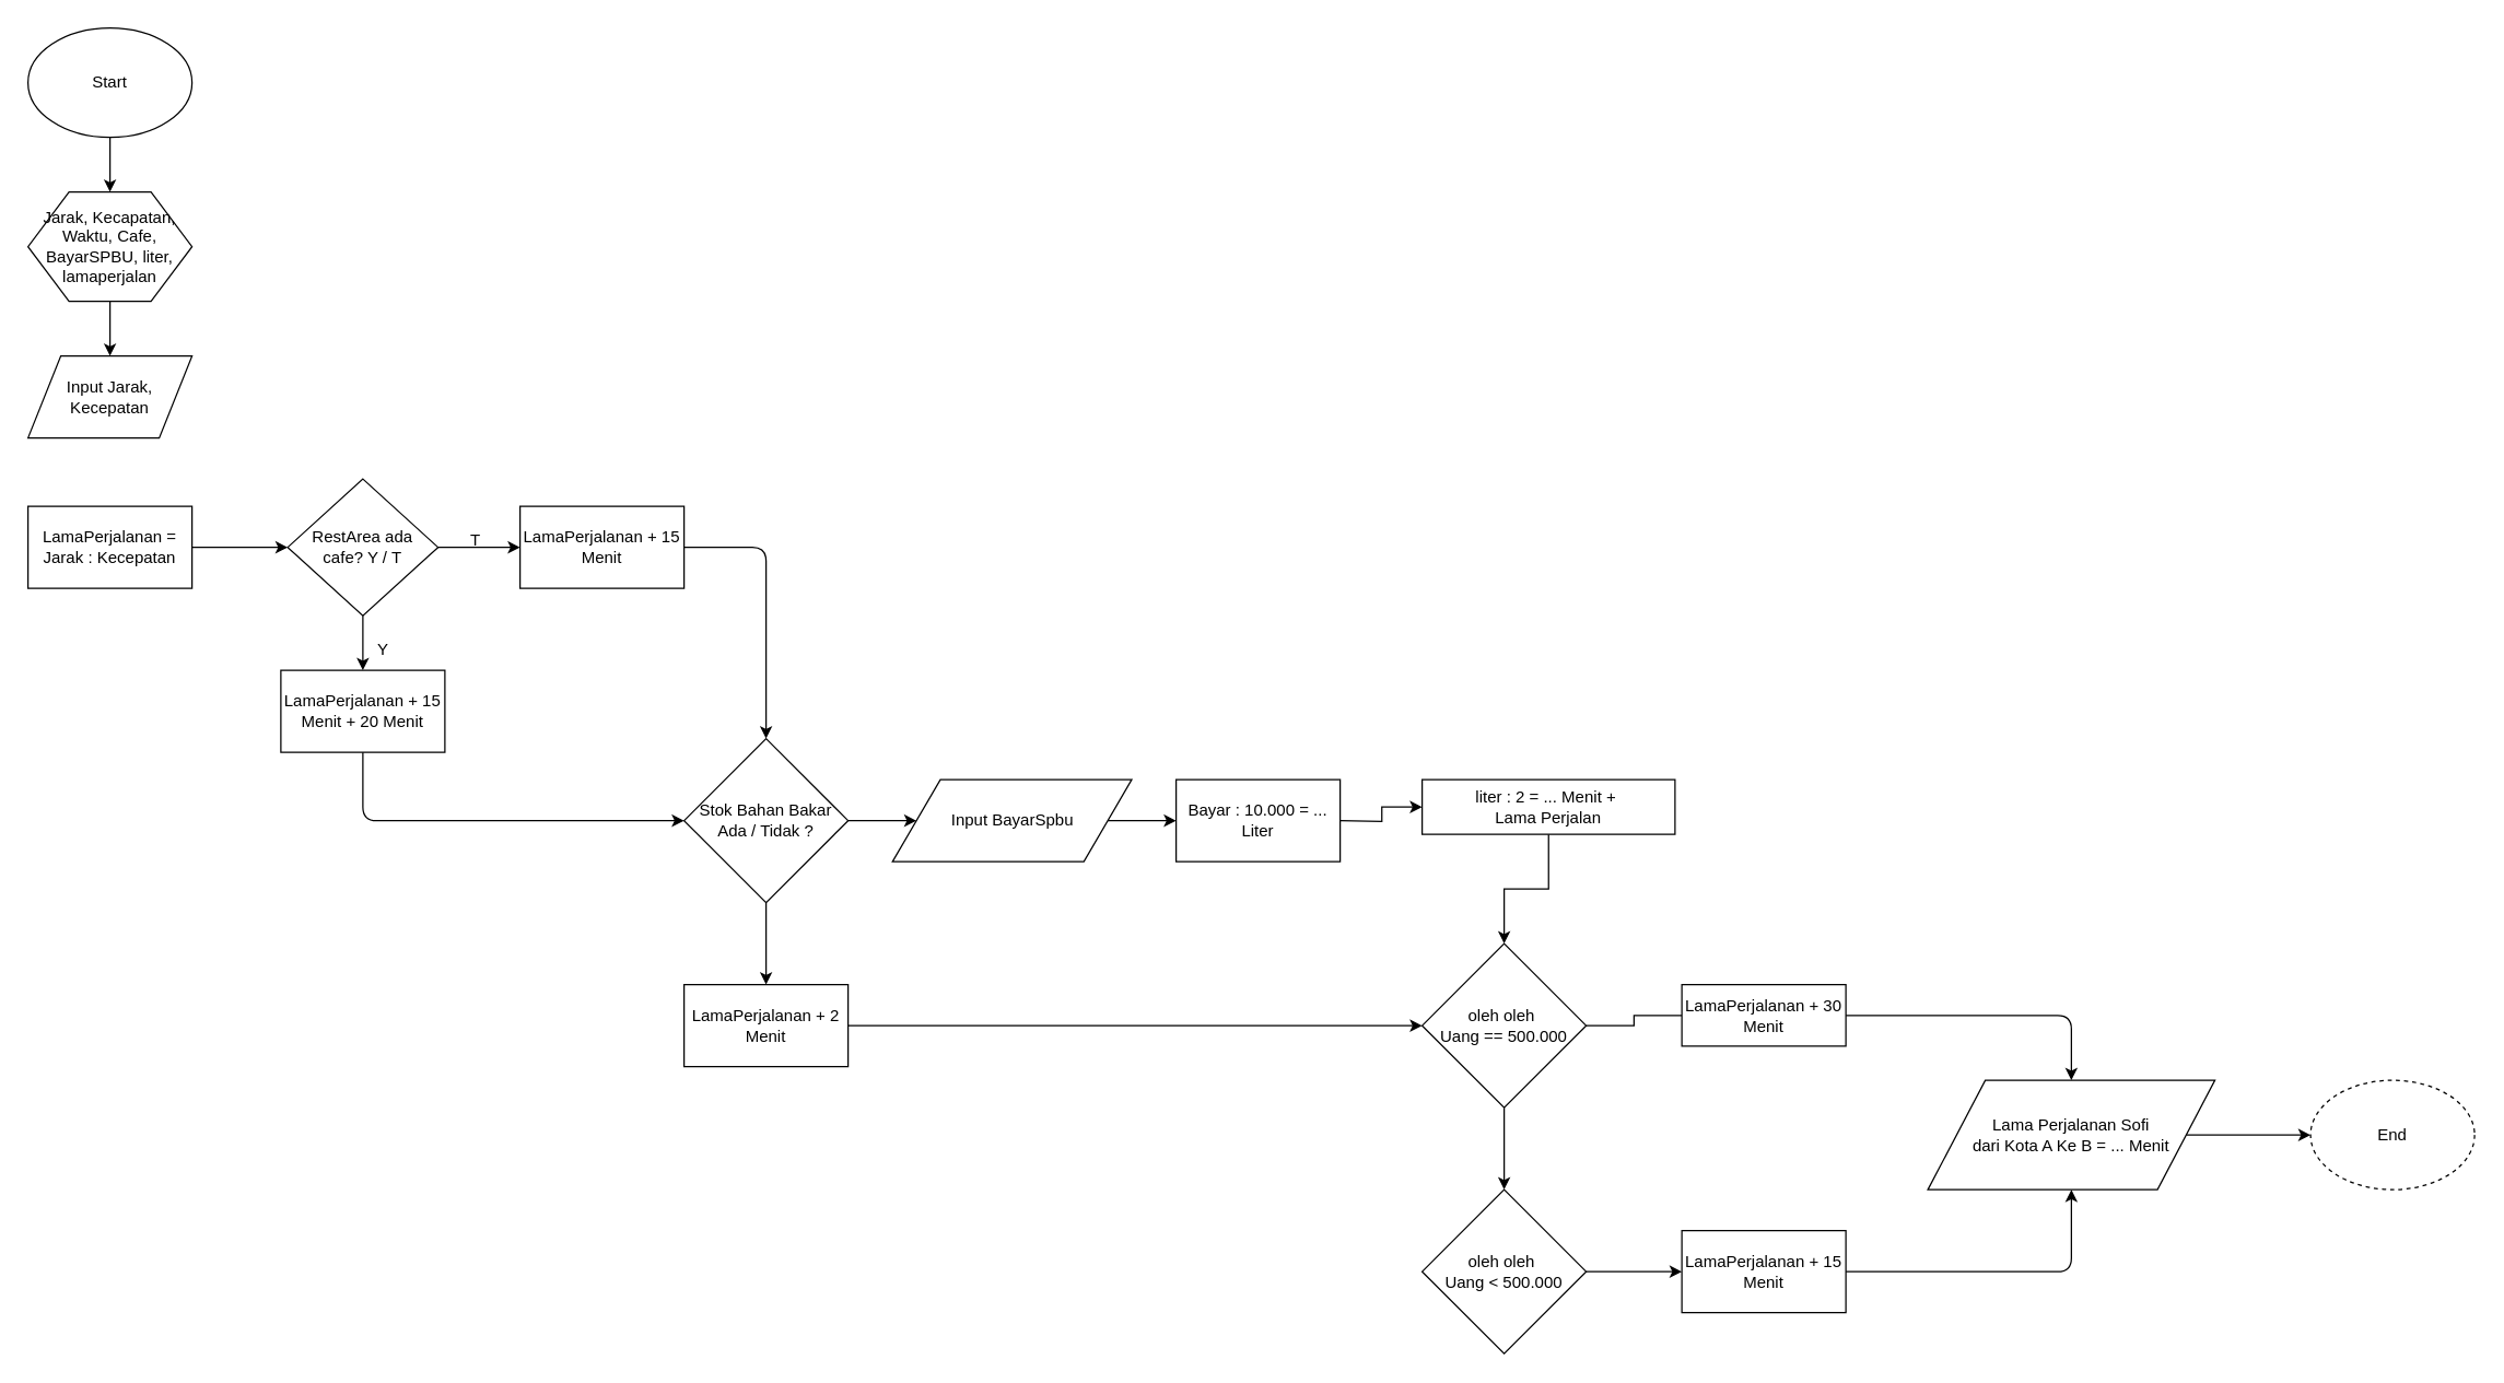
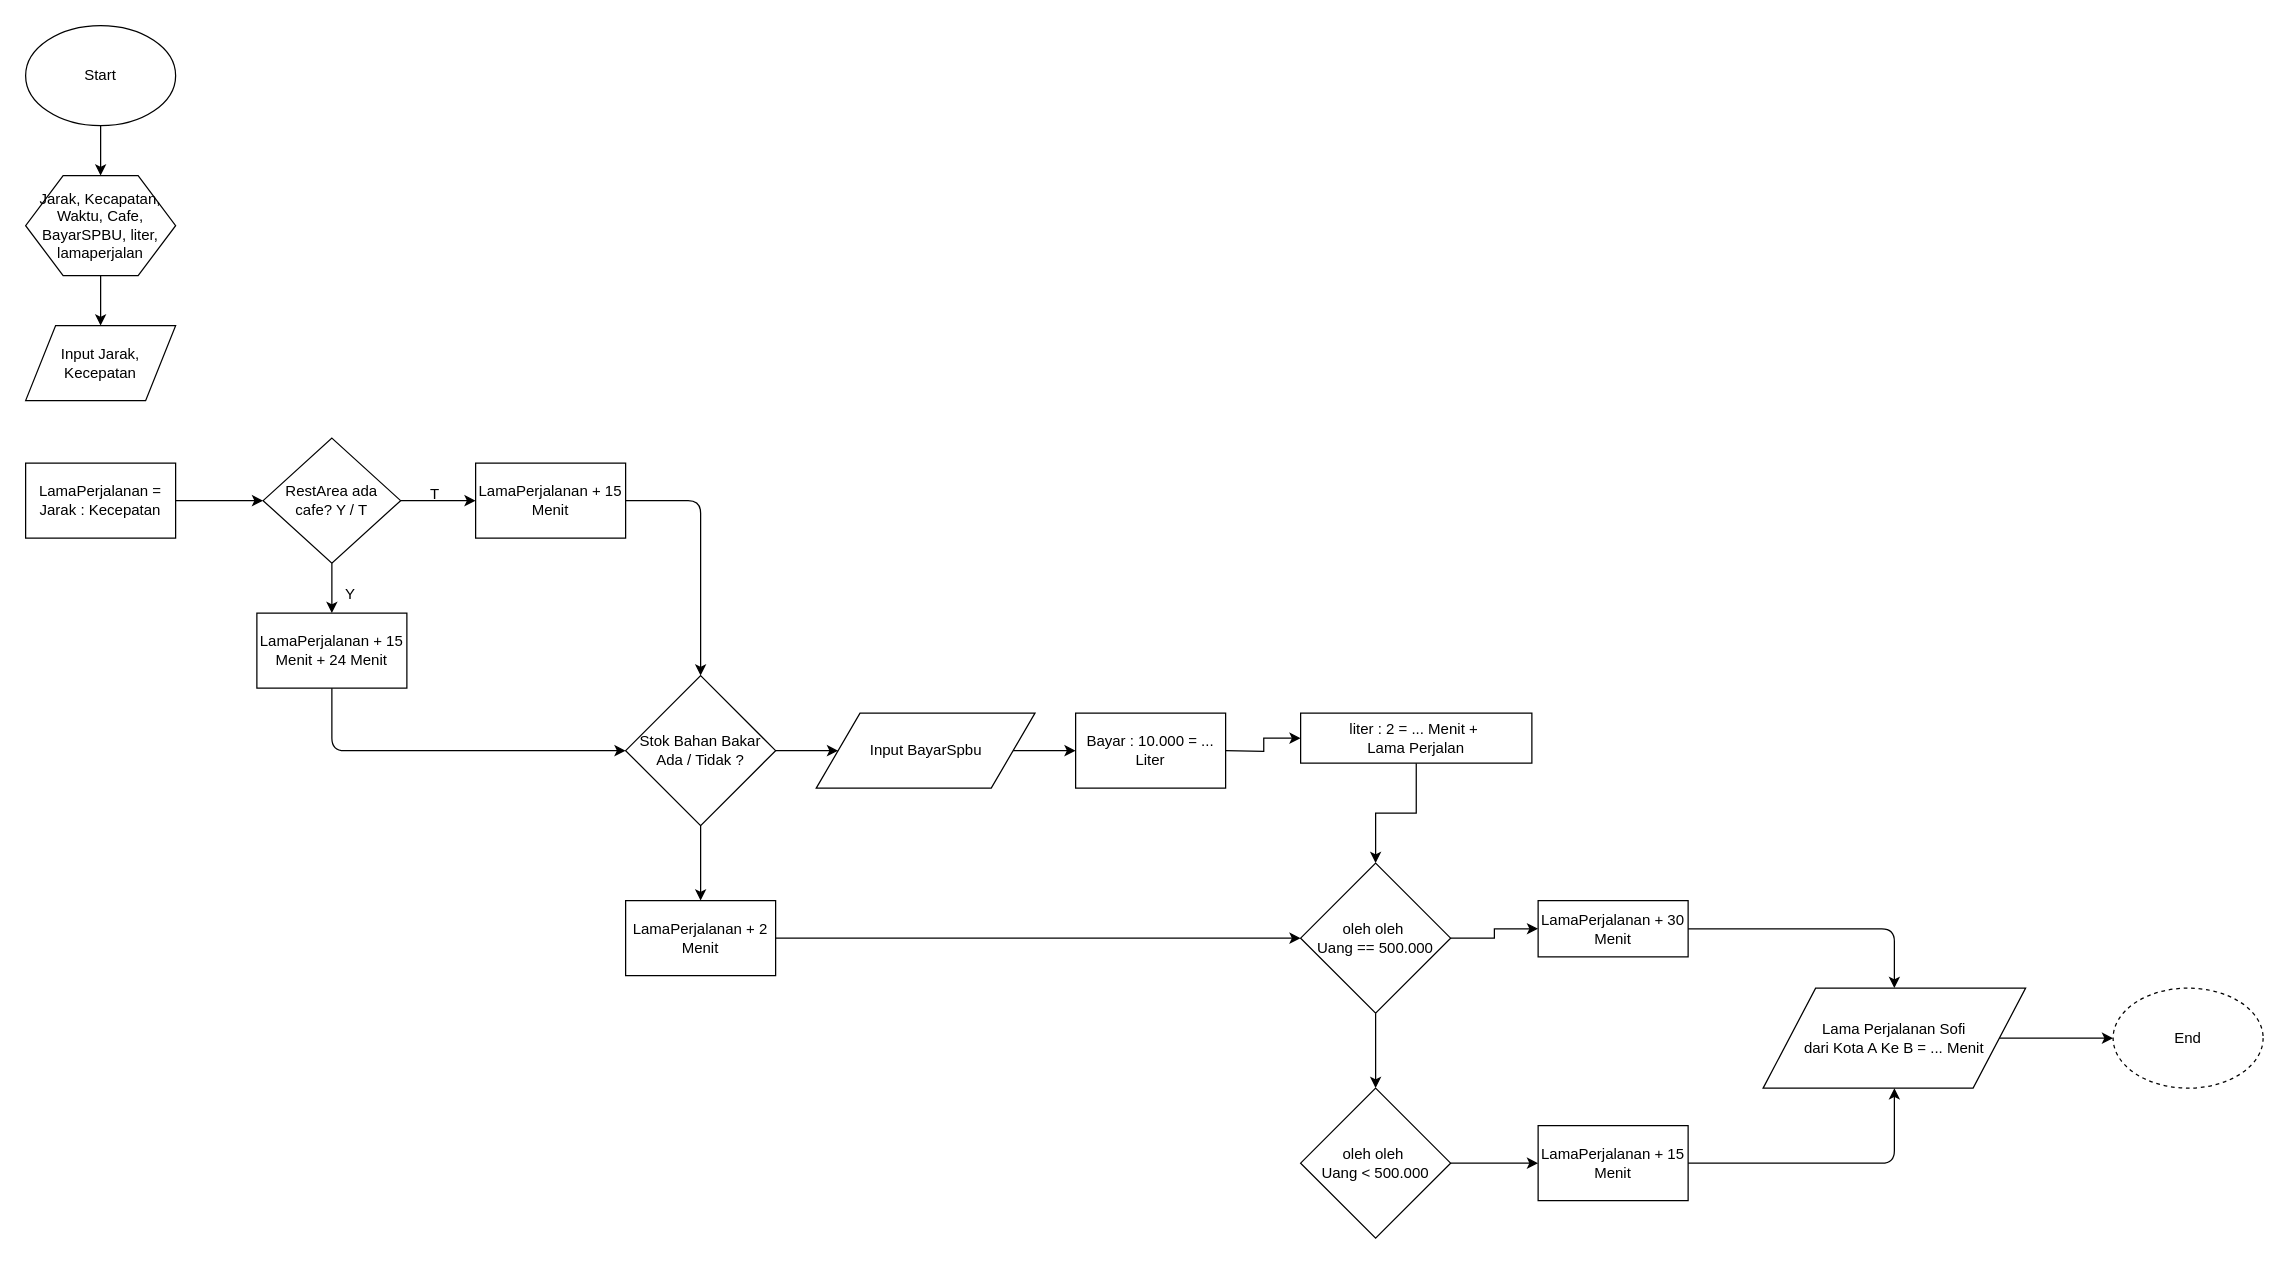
  <mxCell id="0" />
  <mxCell id="1" parent="0" />
  <mxCell id="2" value="" style="edgeStyle=orthogonalEdgeStyle;rounded=0;orthogonalLoop=1;jettySize=auto;html=1;" parent="1" source="3" target="5" edge="1"><mxGeometry relative="1" as="geometry" /></mxCell>
  <mxCell id="3" value="Start" style="ellipse;whiteSpace=wrap;html=1;" parent="1" vertex="1"><mxGeometry x="20" y="20" width="120" height="80" as="geometry" /></mxCell>
  <mxCell id="4" value="" style="edgeStyle=orthogonalEdgeStyle;rounded=0;orthogonalLoop=1;jettySize=auto;html=1;" parent="1" source="5" target="6" edge="1"><mxGeometry relative="1" as="geometry" /></mxCell>
  <mxCell id="5" value="Jarak, Kecapatan, Waktu, Cafe,&lt;br&gt;BayarSPBU, liter,&lt;br&gt;lamaperjalan" style="shape=hexagon;perimeter=hexagonPerimeter2;whiteSpace=wrap;html=1;" parent="1" vertex="1"><mxGeometry x="20" y="140" width="120" height="80" as="geometry" /></mxCell>
  <mxCell id="6" value="Input Jarak,&lt;br&gt;Kecepatan" style="shape=parallelogram;perimeter=parallelogramPerimeter;whiteSpace=wrap;html=1;" parent="1" vertex="1"><mxGeometry x="20" y="260" width="120" height="60" as="geometry" /></mxCell>
  <mxCell id="7" value="" style="edgeStyle=orthogonalEdgeStyle;rounded=0;orthogonalLoop=1;jettySize=auto;html=1;" parent="1" source="8" target="11" edge="1"><mxGeometry relative="1" as="geometry" /></mxCell>
  <mxCell id="8" value="LamaPerjalanan =&lt;br&gt;Jarak : Kecepatan" style="rounded=0;whiteSpace=wrap;html=1;" parent="1" vertex="1"><mxGeometry x="20" y="370" width="120" height="60" as="geometry" /></mxCell>
  <mxCell id="9" value="" style="edgeStyle=orthogonalEdgeStyle;rounded=0;orthogonalLoop=1;jettySize=auto;html=1;" parent="1" source="11" target="12" edge="1"><mxGeometry relative="1" as="geometry" /></mxCell>
  <mxCell id="10" value="" style="edgeStyle=orthogonalEdgeStyle;rounded=0;orthogonalLoop=1;jettySize=auto;html=1;" parent="1" source="11" target="14" edge="1"><mxGeometry relative="1" as="geometry" /></mxCell>
  <mxCell id="11" value="RestArea ada&lt;br&gt;cafe? Y / T" style="rhombus;whiteSpace=wrap;html=1;" parent="1" vertex="1"><mxGeometry x="210" y="350" width="110" height="100" as="geometry" /></mxCell>
  <mxCell id="12" value="LamaPerjalanan + 15&lt;br&gt;Menit" style="rounded=0;whiteSpace=wrap;html=1;" parent="1" vertex="1"><mxGeometry x="380" y="370" width="120" height="60" as="geometry" /></mxCell>
  <mxCell id="13" value="T" style="text;html=1;resizable=0;points=[];autosize=1;align=left;verticalAlign=top;spacingTop=-4;" parent="1" vertex="1"><mxGeometry x="342" y="385" width="20" height="10" as="geometry" /></mxCell>
- <mxCell id="14" value="LamaPerjalanan + 15&lt;br&gt;Menit + 20 Menit" style="rounded=0;whiteSpace=wrap;html=1;" parent="1" vertex="1"><mxGeometry x="205" y="490" width="120" height="60" as="geometry" /></mxCell>
+ <mxCell id="14" value="LamaPerjalanan + 15&lt;br&gt;Menit + 24 Menit" style="rounded=0;whiteSpace=wrap;html=1;" parent="1" vertex="1"><mxGeometry x="205" y="490" width="120" height="60" as="geometry" /></mxCell>
  <mxCell id="15" value="Y" style="text;html=1;resizable=0;points=[];autosize=1;align=left;verticalAlign=top;spacingTop=-4;" parent="1" vertex="1"><mxGeometry x="274" y="465" width="20" height="10" as="geometry" /></mxCell>
  <mxCell id="16" value="" style="edgeStyle=orthogonalEdgeStyle;rounded=0;orthogonalLoop=1;jettySize=auto;html=1;" parent="1" source="18" target="21" edge="1"><mxGeometry relative="1" as="geometry" /></mxCell>
  <mxCell id="17" value="" style="edgeStyle=orthogonalEdgeStyle;rounded=0;orthogonalLoop=1;jettySize=auto;html=1;" edge="1" parent="1" source="18" target="40"><mxGeometry relative="1" as="geometry" /></mxCell>
  <mxCell id="18" value="Stok Bahan Bakar&lt;br&gt;Ada / Tidak ?" style="rhombus;whiteSpace=wrap;html=1;" parent="1" vertex="1"><mxGeometry x="500" y="540" width="120" height="120" as="geometry" /></mxCell>
  <mxCell id="19" value="" style="edgeStyle=elbowEdgeStyle;elbow=horizontal;endArrow=classic;html=1;exitX=0.5;exitY=1;exitDx=0;exitDy=0;entryX=0;entryY=0.5;entryDx=0;entryDy=0;" parent="1" source="14" target="18" edge="1"><mxGeometry width="50" height="50" relative="1" as="geometry"><mxPoint x="450" y="680" as="sourcePoint" /><mxPoint x="500" y="630" as="targetPoint" /><Array as="points"><mxPoint x="265" y="580" /></Array></mxGeometry></mxCell>
  <mxCell id="20" value="" style="edgeStyle=elbowEdgeStyle;elbow=horizontal;endArrow=classic;html=1;exitX=1;exitY=0.5;exitDx=0;exitDy=0;entryX=0.5;entryY=0;entryDx=0;entryDy=0;" parent="1" source="12" target="18" edge="1"><mxGeometry width="50" height="50" relative="1" as="geometry"><mxPoint x="540" y="400" as="sourcePoint" /><mxPoint x="590" y="350" as="targetPoint" /><Array as="points"><mxPoint x="560" y="470" /></Array></mxGeometry></mxCell>
  <mxCell id="21" value="LamaPerjalanan + 2 Menit" style="rounded=0;whiteSpace=wrap;html=1;" parent="1" vertex="1"><mxGeometry x="500" y="720" width="120" height="60" as="geometry" /></mxCell>
  <mxCell id="22" value="" style="edgeStyle=orthogonalEdgeStyle;rounded=0;orthogonalLoop=1;jettySize=auto;html=1;" parent="1" target="25" edge="1"><mxGeometry relative="1" as="geometry"><mxPoint x="980" y="600" as="sourcePoint" /></mxGeometry></mxCell>
  <mxCell id="23" value="Bayar : 10.000 = ... Liter" style="rounded=0;whiteSpace=wrap;html=1;" parent="1" vertex="1"><mxGeometry x="860" y="570" width="120" height="60" as="geometry" /></mxCell>
  <mxCell id="24" value="" style="edgeStyle=orthogonalEdgeStyle;rounded=0;orthogonalLoop=1;jettySize=auto;html=1;" parent="1" source="25" target="28" edge="1"><mxGeometry relative="1" as="geometry" /></mxCell>
  <mxCell id="25" value="liter : 2 = ... Menit +&amp;nbsp;&lt;br&gt;Lama Perjalan" style="rounded=0;whiteSpace=wrap;html=1;" parent="1" vertex="1"><mxGeometry x="1040" y="570" width="185" height="40" as="geometry" /></mxCell>
  <mxCell id="26" value="" style="edgeStyle=orthogonalEdgeStyle;rounded=0;orthogonalLoop=1;jettySize=auto;html=1;" parent="1" source="28" target="30" edge="1"><mxGeometry relative="1" as="geometry" /></mxCell>
- <mxCell id="27" value="" style="edgeStyle=orthogonalEdgeStyle;rounded=0;orthogonalLoop=1;jettySize=auto;html=1;endArrow=none;" parent="1" source="28" target="32" edge="1"><mxGeometry relative="1" as="geometry" /></mxCell>
+ <mxCell id="27" value="" style="edgeStyle=orthogonalEdgeStyle;rounded=0;orthogonalLoop=1;jettySize=auto;html=1;" parent="1" source="28" target="32" edge="1"><mxGeometry relative="1" as="geometry" /></mxCell>
  <mxCell id="28" value="oleh oleh&amp;nbsp;&lt;br&gt;Uang == 500.000" style="rhombus;whiteSpace=wrap;html=1;" parent="1" vertex="1"><mxGeometry x="1040" y="690" width="120" height="120" as="geometry" /></mxCell>
  <mxCell id="29" value="" style="edgeStyle=orthogonalEdgeStyle;rounded=0;orthogonalLoop=1;jettySize=auto;html=1;" parent="1" source="30" target="33" edge="1"><mxGeometry relative="1" as="geometry" /></mxCell>
  <mxCell id="30" value="oleh oleh&amp;nbsp;&lt;br&gt;Uang &amp;lt; 500.000" style="rhombus;whiteSpace=wrap;html=1;" parent="1" vertex="1"><mxGeometry x="1040" y="870" width="120" height="120" as="geometry" /></mxCell>
  <mxCell id="31" value="" style="endArrow=classic;html=1;exitX=1;exitY=0.5;exitDx=0;exitDy=0;" parent="1" source="21" target="28" edge="1"><mxGeometry width="50" height="50" relative="1" as="geometry"><mxPoint x="600" y="780" as="sourcePoint" /><mxPoint x="650" y="720" as="targetPoint" /></mxGeometry></mxCell>
  <mxCell id="32" value="LamaPerjalanan + 30 Menit" style="rounded=0;whiteSpace=wrap;html=1;" parent="1" vertex="1"><mxGeometry x="1230" y="720" width="120" height="45" as="geometry" /></mxCell>
  <mxCell id="33" value="LamaPerjalanan + 15 Menit" style="rounded=0;whiteSpace=wrap;html=1;" parent="1" vertex="1"><mxGeometry x="1230" y="900" width="120" height="60" as="geometry" /></mxCell>
  <mxCell id="34" value="" style="edgeStyle=orthogonalEdgeStyle;rounded=0;orthogonalLoop=1;jettySize=auto;html=1;" parent="1" source="35" target="38" edge="1"><mxGeometry relative="1" as="geometry" /></mxCell>
  <mxCell id="35" value="Lama Perjalanan Sofi &lt;br&gt;dari Kota A Ke B = ... Menit" style="shape=parallelogram;perimeter=parallelogramPerimeter;whiteSpace=wrap;html=1;" parent="1" vertex="1"><mxGeometry x="1410" y="790" width="210" height="80" as="geometry" /></mxCell>
  <mxCell id="36" value="" style="edgeStyle=elbowEdgeStyle;elbow=horizontal;endArrow=classic;html=1;exitX=1;exitY=0.5;exitDx=0;exitDy=0;entryX=0.5;entryY=1;entryDx=0;entryDy=0;" parent="1" source="33" target="35" edge="1"><mxGeometry width="50" height="50" relative="1" as="geometry"><mxPoint x="1510" y="950" as="sourcePoint" /><mxPoint x="1560" y="900" as="targetPoint" /><Array as="points"><mxPoint x="1515" y="900" /></Array></mxGeometry></mxCell>
  <mxCell id="37" value="" style="edgeStyle=elbowEdgeStyle;elbow=horizontal;endArrow=classic;html=1;exitX=1;exitY=0.5;exitDx=0;exitDy=0;entryX=0.5;entryY=0;entryDx=0;entryDy=0;" parent="1" source="32" target="35" edge="1"><mxGeometry width="50" height="50" relative="1" as="geometry"><mxPoint x="1590" y="1030" as="sourcePoint" /><mxPoint x="1640" y="980" as="targetPoint" /><Array as="points"><mxPoint x="1515" y="770" /></Array></mxGeometry></mxCell>
  <mxCell id="38" value="End" style="ellipse;whiteSpace=wrap;html=1;dashed=1;" parent="1" vertex="1"><mxGeometry x="1690" y="790" width="120" height="80" as="geometry" /></mxCell>
  <mxCell id="39" value="" style="edgeStyle=orthogonalEdgeStyle;rounded=0;orthogonalLoop=1;jettySize=auto;html=1;" edge="1" parent="1" source="40" target="23"><mxGeometry relative="1" as="geometry" /></mxCell>
  <mxCell id="40" value="Input BayarSpbu" style="shape=parallelogram;perimeter=parallelogramPerimeter;whiteSpace=wrap;html=1;" vertex="1" parent="1"><mxGeometry x="652.5" y="570" width="175" height="60" as="geometry" /></mxCell>
